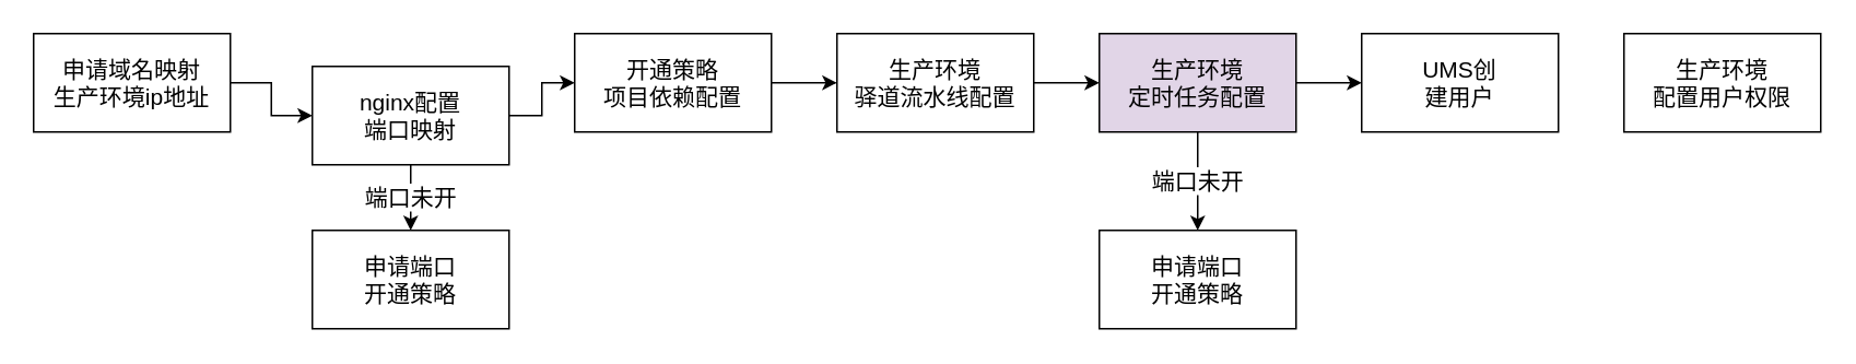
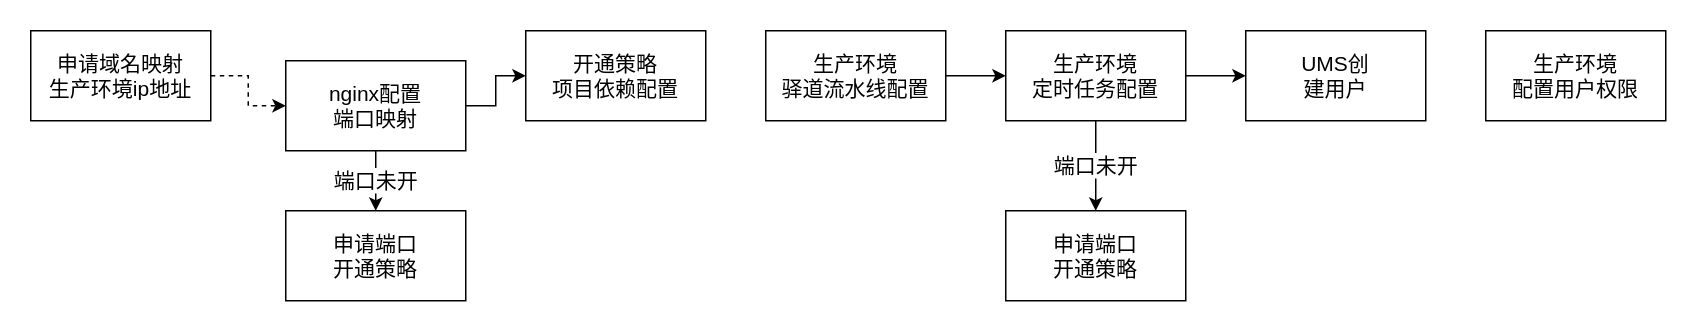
  <mxCell id="0" />
  <mxCell id="1" parent="0" />
  <mxCell id="2" style="edgeStyle=orthogonalEdgeStyle;rounded=0;orthogonalLoop=1;jettySize=auto;html=1;exitX=1;exitY=0.5;exitDx=0;exitDy=0;entryX=0;entryY=0.5;entryDx=0;entryDy=0;fontSize=14;" edge="1" parent="1" source="3" target="8"><mxGeometry relative="1" as="geometry" /></mxCell>
  <mxCell id="3" value="生产环境&lt;br style=&quot;font-size: 14px&quot;&gt;驿道流水线配置" style="rounded=0;whiteSpace=wrap;html=1;fontSize=14;fontStyle=0" vertex="1" parent="1"><mxGeometry x="510" y="20" width="120" height="60" as="geometry" /></mxCell>
- <mxCell id="4" style="edgeStyle=orthogonalEdgeStyle;rounded=0;orthogonalLoop=1;jettySize=auto;html=1;exitX=1;exitY=0.5;exitDx=0;exitDy=0;entryX=0;entryY=0.5;entryDx=0;entryDy=0;fontSize=14;" edge="1" parent="1" source="5" target="3"><mxGeometry relative="1" as="geometry" /></mxCell>
  <mxCell id="5" value="开通策略&lt;br&gt;项目依赖配置" style="rounded=0;whiteSpace=wrap;html=1;fontSize=14;" vertex="1" parent="1"><mxGeometry x="350" y="20" width="120" height="60" as="geometry" /></mxCell>
  <mxCell id="6" value="端口未开" style="edgeStyle=orthogonalEdgeStyle;rounded=0;orthogonalLoop=1;jettySize=auto;html=1;exitX=0.5;exitY=1;exitDx=0;exitDy=0;entryX=0.5;entryY=0;entryDx=0;entryDy=0;fontSize=14;" edge="1" parent="1" source="8" target="13"><mxGeometry relative="1" as="geometry" /></mxCell>
  <mxCell id="7" style="edgeStyle=orthogonalEdgeStyle;rounded=0;orthogonalLoop=1;jettySize=auto;html=1;exitX=1;exitY=0.5;exitDx=0;exitDy=0;entryX=0;entryY=0.5;entryDx=0;entryDy=0;fontSize=14;" edge="1" parent="1" source="8" target="9"><mxGeometry relative="1" as="geometry" /></mxCell>
- <mxCell id="8" value="生产环境&lt;br&gt;定时任务配置" style="rounded=0;whiteSpace=wrap;html=1;fontSize=14;fillColor=#e1d5e7;" vertex="1" parent="1"><mxGeometry x="670" y="20" width="120" height="60" as="geometry" /></mxCell>
+ <mxCell id="8" value="生产环境&lt;br&gt;定时任务配置" style="rounded=0;whiteSpace=wrap;html=1;fontSize=14;" vertex="1" parent="1"><mxGeometry x="670" y="20" width="120" height="60" as="geometry" /></mxCell>
  <mxCell id="9" value="UMS创&lt;br&gt;建用户" style="rounded=0;whiteSpace=wrap;html=1;fontSize=14;" vertex="1" parent="1"><mxGeometry x="830" y="20" width="120" height="60" as="geometry" /></mxCell>
  <mxCell id="10" value="生产环境&lt;br&gt;配置用户权限" style="rounded=0;whiteSpace=wrap;html=1;fontSize=14;" vertex="1" parent="1"><mxGeometry x="990" y="20" width="120" height="60" as="geometry" /></mxCell>
- <mxCell id="11" style="edgeStyle=orthogonalEdgeStyle;rounded=0;orthogonalLoop=1;jettySize=auto;html=1;exitX=1;exitY=0.5;exitDx=0;exitDy=0;fontSize=14;" edge="1" parent="1" source="12" target="16"><mxGeometry relative="1" as="geometry" /></mxCell>
+ <mxCell id="11" style="edgeStyle=orthogonalEdgeStyle;rounded=0;orthogonalLoop=1;jettySize=auto;html=1;exitX=1;exitY=0.5;exitDx=0;exitDy=0;fontSize=14;dashed=1;" edge="1" parent="1" source="12" target="16"><mxGeometry relative="1" as="geometry" /></mxCell>
  <mxCell id="12" value="申请域名映射&lt;br&gt;生产环境ip地址" style="rounded=0;whiteSpace=wrap;html=1;fontSize=14;" vertex="1" parent="1"><mxGeometry x="20" y="20" width="120" height="60" as="geometry" /></mxCell>
  <mxCell id="13" value="申请端口&lt;br&gt;开通策略" style="rounded=0;whiteSpace=wrap;html=1;fontSize=14;" vertex="1" parent="1"><mxGeometry x="670" y="140" width="120" height="60" as="geometry" /></mxCell>
  <mxCell id="14" value="端口未开" style="edgeStyle=orthogonalEdgeStyle;rounded=0;orthogonalLoop=1;jettySize=auto;html=1;exitX=0.5;exitY=1;exitDx=0;exitDy=0;entryX=0.5;entryY=0;entryDx=0;entryDy=0;fontSize=14;" edge="1" parent="1" source="16" target="17"><mxGeometry relative="1" as="geometry" /></mxCell>
  <mxCell id="15" style="edgeStyle=orthogonalEdgeStyle;rounded=0;orthogonalLoop=1;jettySize=auto;html=1;exitX=1;exitY=0.5;exitDx=0;exitDy=0;entryX=0;entryY=0.5;entryDx=0;entryDy=0;fontSize=14;" edge="1" parent="1" source="16" target="5"><mxGeometry relative="1" as="geometry" /></mxCell>
  <mxCell id="16" value="nginx配置&lt;br&gt;端口映射" style="rounded=0;whiteSpace=wrap;html=1;fontSize=14;" vertex="1" parent="1"><mxGeometry x="190" y="40" width="120" height="60" as="geometry" /></mxCell>
  <mxCell id="17" value="申请端口&lt;br&gt;开通策略" style="rounded=0;whiteSpace=wrap;html=1;fontSize=14;" vertex="1" parent="1"><mxGeometry x="190" y="140" width="120" height="60" as="geometry" /></mxCell>
